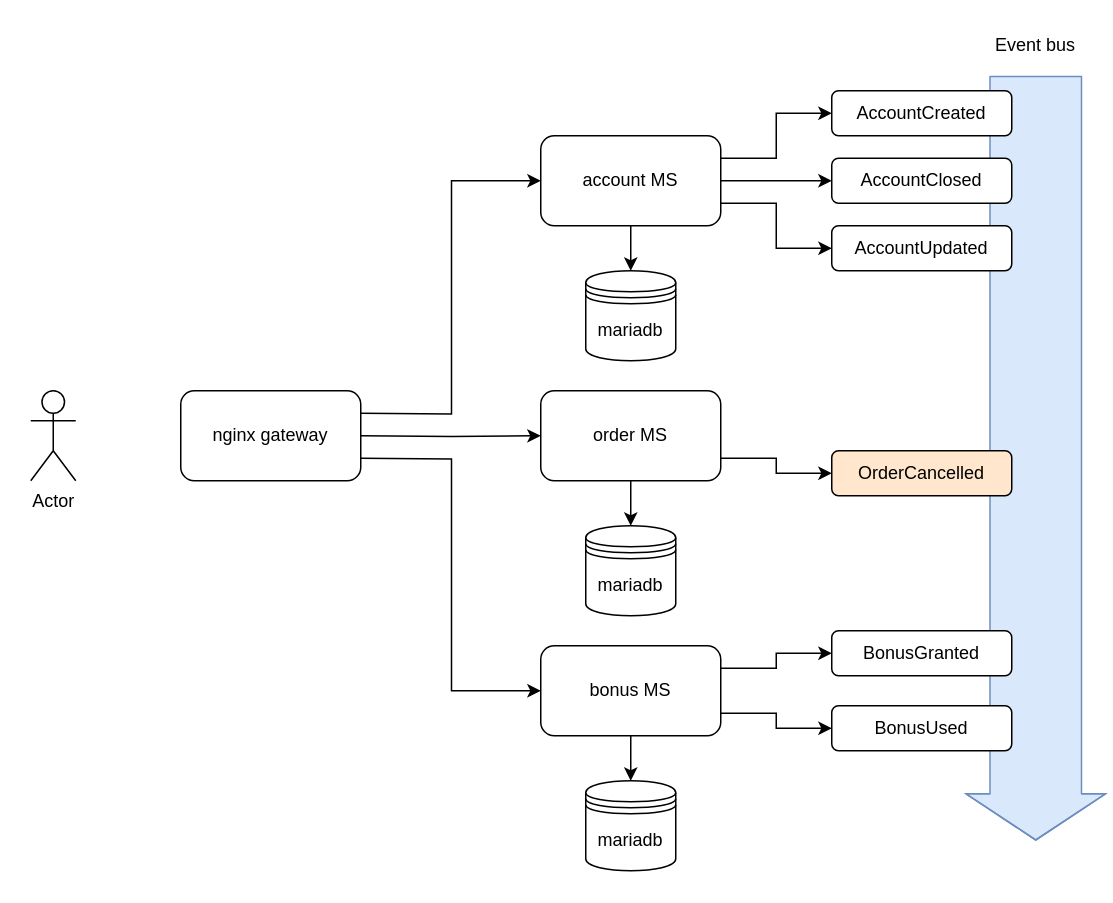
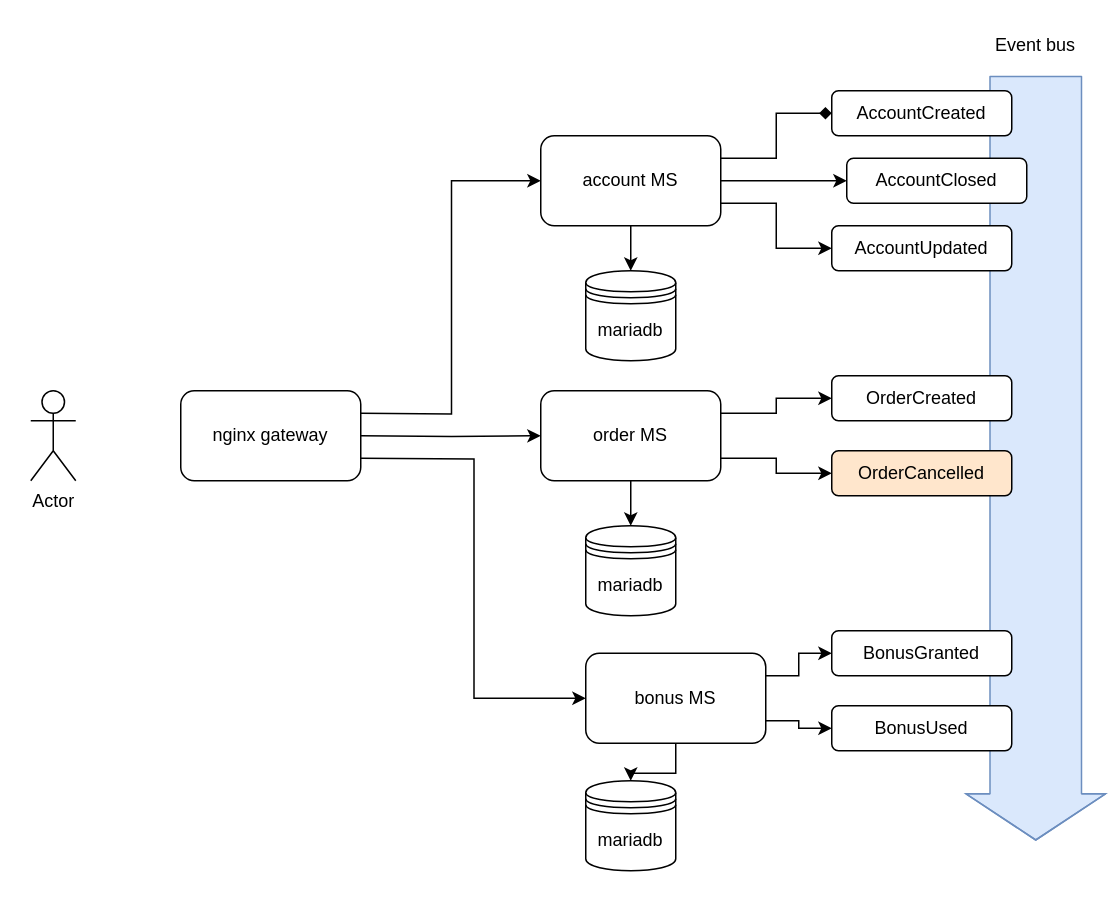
  <mxCell id="0" />
  <mxCell id="1" parent="0" />
- <mxCell id="2" style="edgeStyle=orthogonalEdgeStyle;rounded=0;orthogonalLoop=1;jettySize=auto;html=1;exitX=1;exitY=0.25;exitDx=0;exitDy=0;entryX=0;entryY=0.5;entryDx=0;entryDy=0;" edge="1" parent="1" source="6" target="17"><mxGeometry relative="1" as="geometry" /></mxCell>
+ <mxCell id="2" style="edgeStyle=orthogonalEdgeStyle;rounded=0;orthogonalLoop=1;jettySize=auto;html=1;exitX=1;exitY=0.25;exitDx=0;exitDy=0;entryX=0;entryY=0.5;entryDx=0;entryDy=0;endArrow=diamond;" edge="1" parent="1" source="6" target="17"><mxGeometry relative="1" as="geometry" /></mxCell>
  <mxCell id="3" style="edgeStyle=orthogonalEdgeStyle;rounded=0;orthogonalLoop=1;jettySize=auto;html=1;exitX=1;exitY=0.75;exitDx=0;exitDy=0;entryX=0;entryY=0.5;entryDx=0;entryDy=0;" edge="1" parent="1" source="6" target="19"><mxGeometry relative="1" as="geometry" /></mxCell>
  <mxCell id="4" style="edgeStyle=orthogonalEdgeStyle;rounded=0;orthogonalLoop=1;jettySize=auto;html=1;exitX=1;exitY=0.5;exitDx=0;exitDy=0;entryX=0;entryY=0.5;entryDx=0;entryDy=0;" edge="1" parent="1" source="6" target="18"><mxGeometry relative="1" as="geometry" /></mxCell>
  <mxCell id="5" style="edgeStyle=orthogonalEdgeStyle;rounded=0;orthogonalLoop=1;jettySize=auto;html=1;exitX=0.5;exitY=1;exitDx=0;exitDy=0;entryX=0.5;entryY=0;entryDx=0;entryDy=0;" edge="1" parent="1" source="6" target="25"><mxGeometry relative="1" as="geometry" /></mxCell>
  <mxCell id="6" value="account MS" style="rounded=1;whiteSpace=wrap;html=1;sketch=0;" parent="1" vertex="1"><mxGeometry x="360" y="90" width="120" height="60" as="geometry" /></mxCell>
+ <mxCell id="7" style="edgeStyle=orthogonalEdgeStyle;rounded=0;orthogonalLoop=1;jettySize=auto;html=1;exitX=1;exitY=0.25;exitDx=0;exitDy=0;entryX=0;entryY=0.5;entryDx=0;entryDy=0;" edge="1" parent="1" source="10" target="20"><mxGeometry relative="1" as="geometry" /></mxCell>
  <mxCell id="8" style="edgeStyle=orthogonalEdgeStyle;rounded=0;orthogonalLoop=1;jettySize=auto;html=1;exitX=1;exitY=0.75;exitDx=0;exitDy=0;entryX=0;entryY=0.5;entryDx=0;entryDy=0;" edge="1" parent="1" source="10" target="21"><mxGeometry relative="1" as="geometry" /></mxCell>
  <mxCell id="9" style="edgeStyle=orthogonalEdgeStyle;rounded=0;orthogonalLoop=1;jettySize=auto;html=1;exitX=0.5;exitY=1;exitDx=0;exitDy=0;entryX=0.5;entryY=0;entryDx=0;entryDy=0;" edge="1" parent="1" source="10" target="26"><mxGeometry relative="1" as="geometry" /></mxCell>
  <mxCell id="10" value="order MS" style="rounded=1;whiteSpace=wrap;html=1;sketch=0;" parent="1" vertex="1"><mxGeometry x="360" y="260" width="120" height="60" as="geometry" /></mxCell>
  <mxCell id="11" style="edgeStyle=orthogonalEdgeStyle;rounded=0;orthogonalLoop=1;jettySize=auto;html=1;exitX=1;exitY=0.75;exitDx=0;exitDy=0;entryX=0;entryY=0.5;entryDx=0;entryDy=0;" edge="1" parent="1" source="14" target="23"><mxGeometry relative="1" as="geometry" /></mxCell>
  <mxCell id="12" style="edgeStyle=orthogonalEdgeStyle;rounded=0;orthogonalLoop=1;jettySize=auto;html=1;exitX=1;exitY=0.25;exitDx=0;exitDy=0;entryX=0;entryY=0.5;entryDx=0;entryDy=0;" edge="1" parent="1" source="14" target="22"><mxGeometry relative="1" as="geometry" /></mxCell>
  <mxCell id="13" style="edgeStyle=orthogonalEdgeStyle;rounded=0;orthogonalLoop=1;jettySize=auto;html=1;exitX=0.5;exitY=1;exitDx=0;exitDy=0;" edge="1" parent="1" source="14" target="24"><mxGeometry relative="1" as="geometry" /></mxCell>
- <mxCell id="14" value="bonus MS" style="rounded=1;whiteSpace=wrap;html=1;sketch=0;" vertex="1" parent="1"><mxGeometry x="360" y="430" width="120" height="60" as="geometry" /></mxCell>
+ <mxCell id="14" value="bonus MS" style="rounded=1;whiteSpace=wrap;html=1;sketch=0;" vertex="1" parent="1"><mxGeometry x="390" y="435" width="120" height="60" as="geometry" /></mxCell>
  <mxCell id="15" value="" style="shape=flexArrow;endArrow=classic;html=1;endWidth=31;endSize=9.94;width=61;fillColor=#dae8fc;strokeColor=#6c8ebf;" edge="1" parent="1"><mxGeometry width="50" height="50" relative="1" as="geometry"><mxPoint x="690" y="50" as="sourcePoint" /><mxPoint x="690" y="560" as="targetPoint" /><Array as="points"><mxPoint x="690" y="200" /></Array></mxGeometry></mxCell>
  <mxCell id="16" value="Event bus" style="text;html=1;strokeColor=none;fillColor=none;align=center;verticalAlign=middle;whiteSpace=wrap;rounded=0;" vertex="1" parent="1"><mxGeometry x="660" y="20" width="60" height="20" as="geometry" /></mxCell>
  <mxCell id="17" value="AccountCreated" style="rounded=1;whiteSpace=wrap;html=1;" vertex="1" parent="1"><mxGeometry x="554" y="60" width="120" height="30" as="geometry" /></mxCell>
- <mxCell id="18" value="AccountClosed" style="rounded=1;whiteSpace=wrap;html=1;" vertex="1" parent="1"><mxGeometry x="554" y="105" width="120" height="30" as="geometry" /></mxCell>
+ <mxCell id="18" value="AccountClosed" style="rounded=1;whiteSpace=wrap;html=1;" vertex="1" parent="1"><mxGeometry x="564" y="105" width="120" height="30" as="geometry" /></mxCell>
  <mxCell id="19" value="AccountUpdated" style="rounded=1;whiteSpace=wrap;html=1;" vertex="1" parent="1"><mxGeometry x="554" y="150" width="120" height="30" as="geometry" /></mxCell>
+ <mxCell id="20" value="OrderCreated" style="rounded=1;whiteSpace=wrap;html=1;" vertex="1" parent="1"><mxGeometry x="554" y="250" width="120" height="30" as="geometry" /></mxCell>
  <mxCell id="21" value="OrderCancelled" style="rounded=1;whiteSpace=wrap;html=1;fillColor=#ffe6cc;" vertex="1" parent="1"><mxGeometry x="554" y="300" width="120" height="30" as="geometry" /></mxCell>
  <mxCell id="22" value="BonusGranted" style="rounded=1;whiteSpace=wrap;html=1;" vertex="1" parent="1"><mxGeometry x="554" y="420" width="120" height="30" as="geometry" /></mxCell>
  <mxCell id="23" value="BonusUsed" style="rounded=1;whiteSpace=wrap;html=1;" vertex="1" parent="1"><mxGeometry x="554" y="470" width="120" height="30" as="geometry" /></mxCell>
  <mxCell id="24" value="mariadb" style="shape=datastore;whiteSpace=wrap;html=1;" vertex="1" parent="1"><mxGeometry x="390" y="520" width="60" height="60" as="geometry" /></mxCell>
  <mxCell id="25" value="mariadb" style="shape=datastore;whiteSpace=wrap;html=1;" vertex="1" parent="1"><mxGeometry x="390" y="180" width="60" height="60" as="geometry" /></mxCell>
  <mxCell id="26" value="mariadb" style="shape=datastore;whiteSpace=wrap;html=1;" vertex="1" parent="1"><mxGeometry x="390" y="350" width="60" height="60" as="geometry" /></mxCell>
  <mxCell id="27" style="edgeStyle=orthogonalEdgeStyle;rounded=0;orthogonalLoop=1;jettySize=auto;html=1;exitX=1;exitY=0.25;exitDx=0;exitDy=0;entryX=0;entryY=0.5;entryDx=0;entryDy=0;" edge="1" parent="1" target="6"><mxGeometry relative="1" as="geometry"><mxPoint x="240" y="275" as="sourcePoint" /></mxGeometry></mxCell>
  <mxCell id="28" style="edgeStyle=orthogonalEdgeStyle;rounded=0;orthogonalLoop=1;jettySize=auto;html=1;exitX=1;exitY=0.5;exitDx=0;exitDy=0;entryX=0;entryY=0.5;entryDx=0;entryDy=0;" edge="1" parent="1" target="10"><mxGeometry relative="1" as="geometry"><mxPoint x="240" y="290" as="sourcePoint" /></mxGeometry></mxCell>
  <mxCell id="29" style="edgeStyle=orthogonalEdgeStyle;rounded=0;orthogonalLoop=1;jettySize=auto;html=1;exitX=1;exitY=0.75;exitDx=0;exitDy=0;entryX=0;entryY=0.5;entryDx=0;entryDy=0;" edge="1" parent="1" target="14"><mxGeometry relative="1" as="geometry"><mxPoint x="240" y="305" as="sourcePoint" /></mxGeometry></mxCell>
  <mxCell id="30" value="nginx gateway" style="rounded=1;whiteSpace=wrap;html=1;" vertex="1" parent="1"><mxGeometry x="120" y="260" width="120" height="60" as="geometry" /></mxCell>
  <mxCell id="31" value="Actor" style="shape=umlActor;verticalLabelPosition=bottom;verticalAlign=top;html=1;outlineConnect=0;" vertex="1" parent="1"><mxGeometry x="20" y="260" width="30" height="60" as="geometry" /></mxCell>
